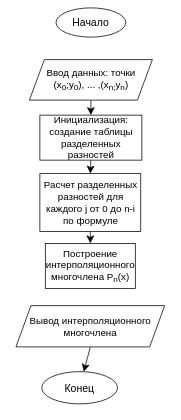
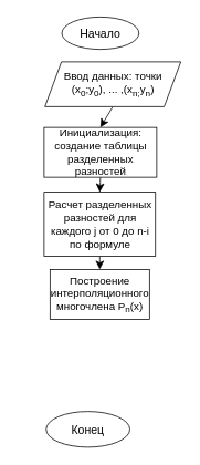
  <mxCell id="0" />
  <mxCell id="1" parent="0" />
- <mxCell id="2" value="&lt;font style=&quot;font-size: 14px;&quot;&gt;Начало&lt;/font&gt;" style="ellipse;whiteSpace=wrap;html=1;" vertex="1" parent="1"><mxGeometry x="74" y="10" width="93" height="39" as="geometry" /></mxCell>
+ <mxCell id="2" value="&lt;font style=&quot;font-size: 14px;&quot;&gt;Начало&lt;/font&gt;" style="ellipse;whiteSpace=wrap;html=1;" vertex="1" parent="1"><mxGeometry x="74" y="20" width="93" height="39" as="geometry" /></mxCell>
  <mxCell id="3" style="edgeStyle=none;curved=1;rounded=0;orthogonalLoop=1;jettySize=auto;html=1;exitX=0.5;exitY=1;exitDx=0;exitDy=0;entryX=0.5;entryY=0;entryDx=0;entryDy=0;fontSize=12;startSize=8;endSize=8;" edge="1" parent="1" source="4" target="6"><mxGeometry relative="1" as="geometry" /></mxCell>
- <mxCell id="4" value="&lt;font style=&quot;font-size: 13px;&quot;&gt;Ввод данных: точки&lt;/font&gt;&lt;div&gt;&lt;font style=&quot;font-size: 13px;&quot;&gt;(x&lt;sub&gt;0&lt;/sub&gt;;y&lt;sub&gt;0&lt;/sub&gt;), ... ,(x&lt;sub&gt;n;&lt;/sub&gt;y&lt;sub&gt;n&lt;/sub&gt;)&lt;/font&gt;&lt;/div&gt;" style="shape=parallelogram;perimeter=parallelogramPerimeter;whiteSpace=wrap;html=1;fixedSize=1;" vertex="1" parent="1"><mxGeometry x="38.5" y="79" width="164" height="54" as="geometry" /></mxCell>
+ <mxCell id="4" value="&lt;font style=&quot;font-size: 13px;&quot;&gt;Ввод данных: точки&lt;/font&gt;&lt;div&gt;&lt;font style=&quot;font-size: 13px;&quot;&gt;(x&lt;sub&gt;0&lt;/sub&gt;;y&lt;sub&gt;0&lt;/sub&gt;), ... ,(x&lt;sub&gt;n;&lt;/sub&gt;y&lt;sub&gt;n&lt;/sub&gt;)&lt;/font&gt;&lt;/div&gt;" style="shape=parallelogram;perimeter=parallelogramPerimeter;whiteSpace=wrap;html=1;fixedSize=1;" vertex="1" parent="1"><mxGeometry x="53.5" y="74" width="164" height="54" as="geometry" /></mxCell>
  <mxCell id="5" style="edgeStyle=none;curved=1;rounded=0;orthogonalLoop=1;jettySize=auto;html=1;exitX=0.5;exitY=1;exitDx=0;exitDy=0;entryX=0.5;entryY=0;entryDx=0;entryDy=0;fontSize=12;startSize=8;endSize=8;" edge="1" parent="1" source="6" target="8"><mxGeometry relative="1" as="geometry" /></mxCell>
  <mxCell id="6" value="&lt;font style=&quot;font-size: 13px;&quot;&gt;Инициализация: создание таблицы разделенных разностей&lt;/font&gt;" style="rounded=0;whiteSpace=wrap;html=1;" vertex="1" parent="1"><mxGeometry x="52.5" y="153" width="136" height="60" as="geometry" /></mxCell>
  <mxCell id="7" style="edgeStyle=none;curved=1;rounded=0;orthogonalLoop=1;jettySize=auto;html=1;exitX=0.5;exitY=1;exitDx=0;exitDy=0;entryX=0.5;entryY=0;entryDx=0;entryDy=0;fontSize=12;startSize=8;endSize=8;" edge="1" parent="1" source="8" target="9"><mxGeometry relative="1" as="geometry" /></mxCell>
  <mxCell id="8" value="&lt;font style=&quot;font-size: 13px;&quot;&gt;Расчет разделенных разностей для каждого j от 0 до n-i по формуле&lt;/font&gt;" style="rounded=0;whiteSpace=wrap;html=1;" vertex="1" parent="1"><mxGeometry x="52.5" y="231" width="134.5" height="77" as="geometry" /></mxCell>
  <mxCell id="9" value="&lt;font style=&quot;font-size: 13px;&quot;&gt;Построение интерполяционного многочлена P&lt;sub&gt;n&lt;/sub&gt;(x)&lt;/font&gt;" style="rounded=0;whiteSpace=wrap;html=1;" vertex="1" parent="1"><mxGeometry x="59.75" y="324" width="120" height="60" as="geometry" /></mxCell>
- <mxCell id="10" style="edgeStyle=none;curved=1;rounded=0;orthogonalLoop=1;jettySize=auto;html=1;exitX=0.5;exitY=1;exitDx=0;exitDy=0;fontSize=12;startSize=8;endSize=8;" edge="1" parent="1" source="11" target="12"><mxGeometry relative="1" as="geometry" /></mxCell>
- <mxCell id="11" value="&lt;font style=&quot;font-size: 13px;&quot;&gt;Вывод интерполяционного многочлена&lt;/font&gt;" style="shape=parallelogram;perimeter=parallelogramPerimeter;whiteSpace=wrap;html=1;fixedSize=1;" vertex="1" parent="1"><mxGeometry x="20.63" y="407" width="198.25" height="55" as="geometry" /></mxCell>
  <mxCell id="12" value="&lt;font style=&quot;font-size: 14px;&quot;&gt;Конец&lt;/font&gt;" style="ellipse;whiteSpace=wrap;html=1;" vertex="1" parent="1"><mxGeometry x="55" y="495" width="101" height="43" as="geometry" /></mxCell>
